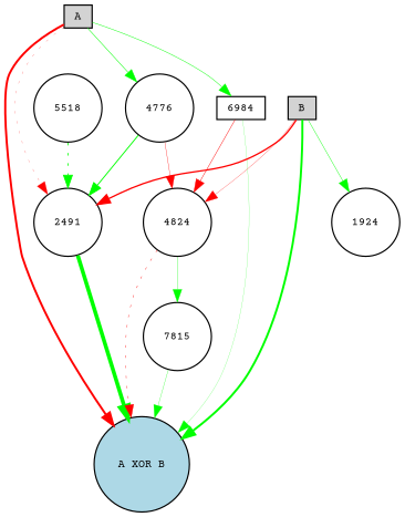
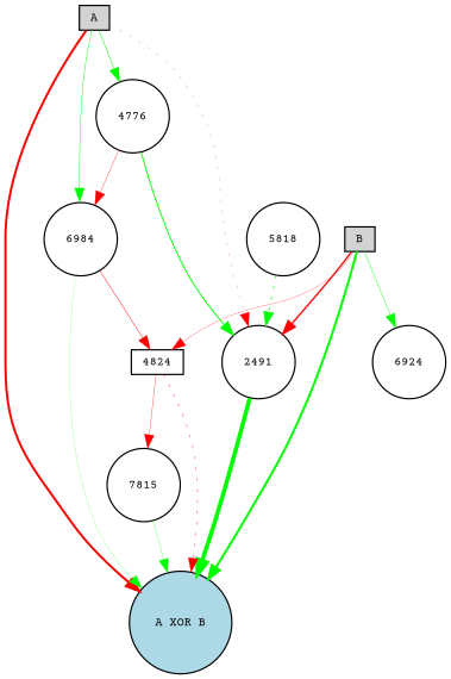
  digraph {
    fontname="Courier Prime"
    node [fillcolor=white fontname="Courier Prime" fontsize=9 shape=circle style=filled]
    edge [color=green fontname="Courier Prime" style=solid]
    A [fillcolor=lightgray height=0.2 shape=box width=0.2]
    "A XOR B" [fillcolor=lightblue height=0.2 width=0.2]
    4776 [height=0.2 width=0.2]
-   6984 [height=0.2 shape=box width=0.2]
+   6984 [height=0.2 width=0.2]
    2491 [height=0.2 width=0.2]
-   4824 [height=0.2 width=0.2]
+   4824 [height=0.2 shape=box width=0.2]
    B [fillcolor=lightgray height=0.2 shape=box width=0.2]
-   6924 [height=0.2 width=0.2 label=1924]
-   5518 [height=0.2 width=0.2]
+   6924 [height=0.2 width=0.2]
+   5518 [height=0.2 width=0.2 label=5818]
    7815 [height=0.2 width=0.2]
    A -> "A XOR B" [color=red penwidth=1.6489012270633685]
    A -> 4776 [penwidth=0.4234393013414709]
    A -> 6984 [penwidth=0.369452374832846]
    A -> 2491 [color=red penwidth=0.15771509065543118 style=dotted]
    4776 -> 2491 [penwidth=0.7668336916014182]
-   4776 -> 4824 [color=red penwidth=0.2687015994336762]
+   4776 -> 6984 [color=red penwidth=0.2687015994336762]
    6984 -> "A XOR B" [penwidth=0.14433519897808855]
    6984 -> 4824 [color=red penwidth=0.365644897911496]
    2491 -> "A XOR B" [penwidth=3.0700923085763145]
    4824 -> "A XOR B" [color=red penwidth=0.31971240808649354 style=dotted]
-   4824 -> 7815 [penwidth=0.2555447288509381]
+   4824 -> 7815 [color=red penwidth=0.2555447288509381]
    B -> "A XOR B" [penwidth=1.657077802376315]
    B -> 2491 [color=red penwidth=1.095349299656081]
    B -> 4824 [color=red penwidth=0.19869597650425458]
    B -> 6924 [penwidth=0.34397195437276384]
    5518 -> 2491 [penwidth=0.6744094573699961 style=dotted]
    7815 -> "A XOR B" [penwidth=0.22879738472594396]
  }
